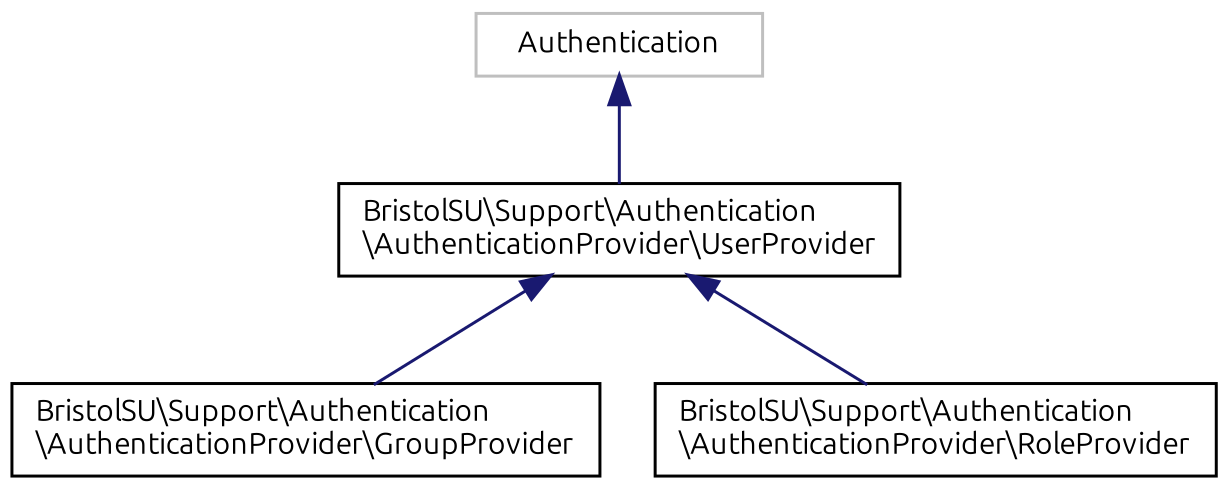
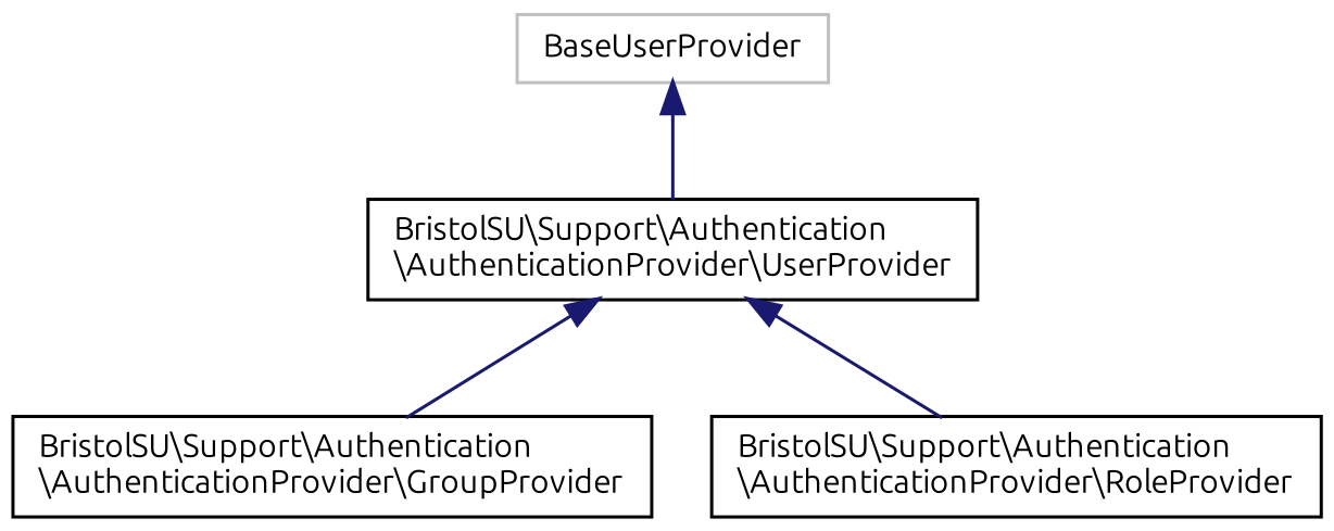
  digraph {
    rankdir=TB
    fontname=Ubuntu
    node [color=black fillcolor=white fontname=Ubuntu fontsize=10 shape=record style=filled]
    edge [color=midnightblue dir=back fontname=Ubuntu fontsize=10 labelfontname=Helvetica labelfontsize=10 style=solid]
-   n1 [color=grey75 height=0.2 label=Authentication width=0.4]
+   n1 [color=grey75 height=0.2 label=BaseUserProvider width=0.4]
    n2 [height=0.2 label="BristolSU\\Support\\Authentication\l\\AuthenticationProvider\\UserProvider" width=0.4]
    n3 [height=0.2 label="BristolSU\\Support\\Authentication\l\\AuthenticationProvider\\GroupProvider" width=0.4]
    n4 [height=0.2 label="BristolSU\\Support\\Authentication\l\\AuthenticationProvider\\RoleProvider" width=0.4]
    n1 -> n2
    n2 -> n3
    n2 -> n4
  }
